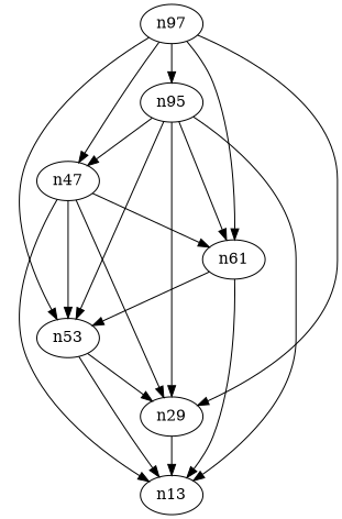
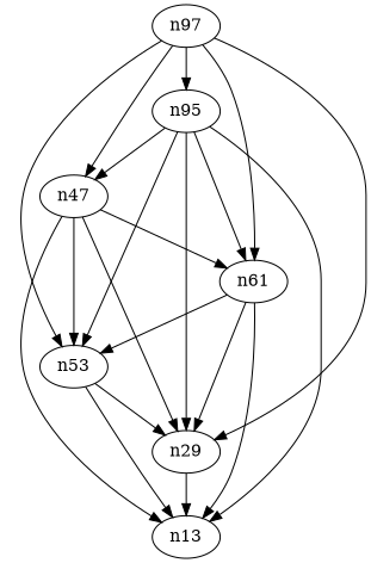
  digraph {
    n47
    n53
    n13
    n61
    n29
    n97
    n75 [label=n95]
    subgraph sub_1 {
      n47
      n53
      n13
      n61
      n29
      n97
      n75
    }
    n47 -> n53
    n47 -> n13
    n47 -> n61
    n47 -> n29
    n53 -> n13
    n53 -> n29
    n61 -> n53
    n61 -> n13
+   n61 -> n29
    n29 -> n13
    n97 -> n47
    n97 -> n53
    n97 -> n61
    n97 -> n29
    n97 -> n75
    n75 -> n47
    n75 -> n53
    n75 -> n13
    n75 -> n61
    n75 -> n29
  }
